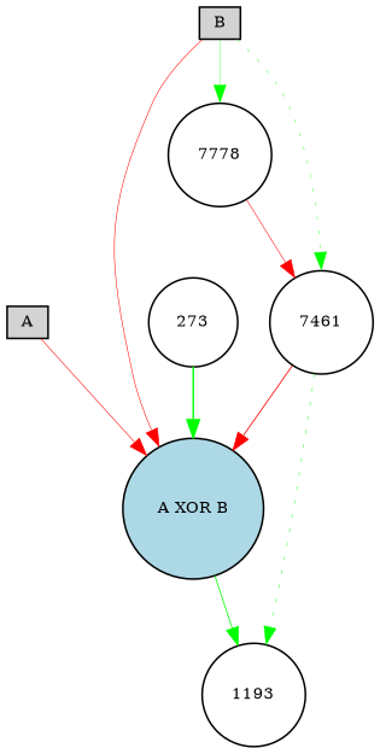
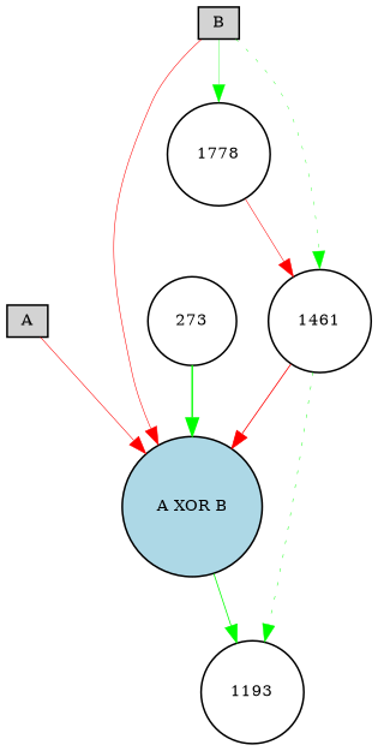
  digraph {
    node [fillcolor=white fontsize=9 shape=circle style=filled]
    edge [color=green style=solid]
    A [fillcolor=lightgray height=0.2 shape=box width=0.2]
    "A XOR B" [fillcolor=lightblue height=0.2 width=0.2]
    1193 [height=0.2 width=0.2]
    273 [height=0.2 width=0.2]
    B [fillcolor=lightgray height=0.2 shape=box width=0.2]
-   1778 [height=0.2 width=0.2 label=7778]
-   1461 [height=0.2 width=0.2 label=7461]
+   1778 [height=0.2 width=0.2]
+   1461 [height=0.2 width=0.2]
    A -> "A XOR B" [color=red penwidth=0.3577455288549225]
    "A XOR B" -> 1193 [penwidth=0.4942624729172611]
    273 -> "A XOR B" [penwidth=0.9083459809623681]
    B -> "A XOR B" [color=red penwidth=0.3487919678769662]
    B -> 1778 [penwidth=0.20670097500442397]
    B -> 1461 [penwidth=0.23722627892913 style=dotted]
    1778 -> 1461 [color=red penwidth=0.3323397210641233]
    1461 -> "A XOR B" [color=red penwidth=0.5131129699976352]
    1461 -> 1193 [penwidth=0.29188842159824724 style=dotted]
  }
